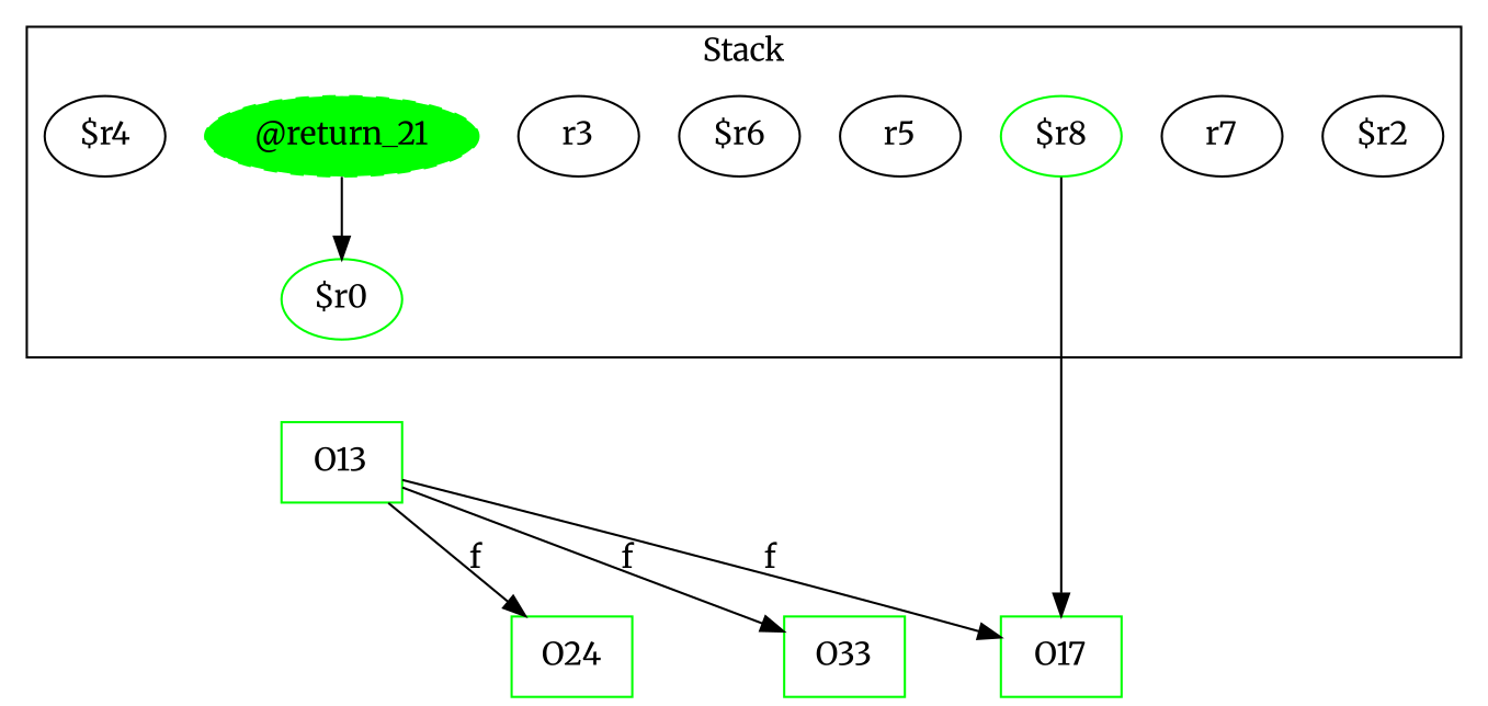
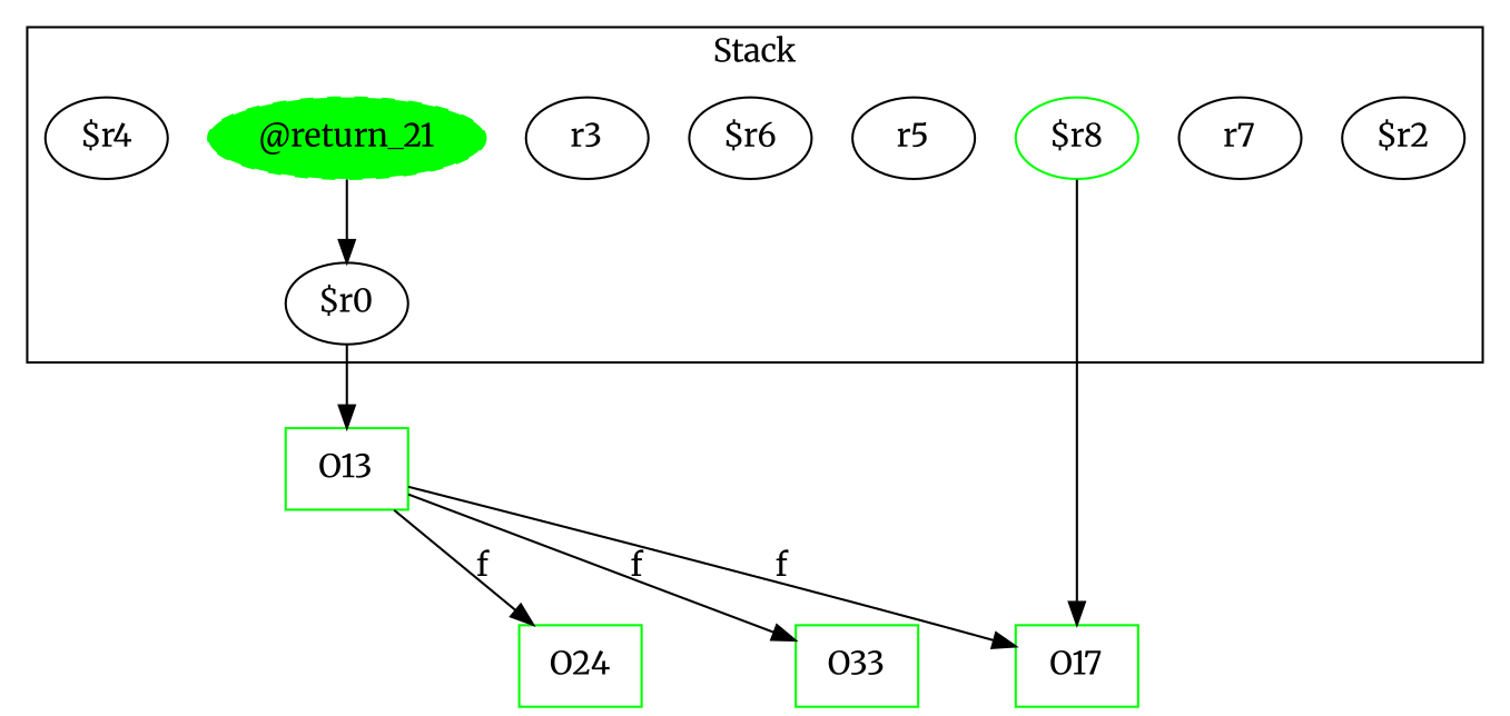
  digraph {
    fontname=Merriweather
    rankDir=LR
    node [fontname=Merriweather]
    edge [fontname=Merriweather]
    "$r2"
-   "$r0" [color=green]
+   "$r0"
    r7
    "$r8" [color=green]
    r5
    "$r6"
    r3
    "@return_21" [color=green style="filled,dashed"]
    "$r4"
    O13 [color=green shape=box]
    O17 [color=green shape=box]
    O24 [color=green shape=box]
    n13 [color=green label=O33 shape=box]
    subgraph cluster_1 {
      label=Stack
      "$r2"
      "$r0"
      r7
      "$r8"
      r5
      "$r6"
      r3
      "@return_21"
      "$r4"
    }
+   "$r0" -> O13
    "$r8" -> O17
    "@return_21" -> "$r0"
    O13 -> O17 [label=f weight=0.2]
    O13 -> O24 [label=f weight=0.2]
    O13 -> n13 [label=f weight=0.2]
  }
